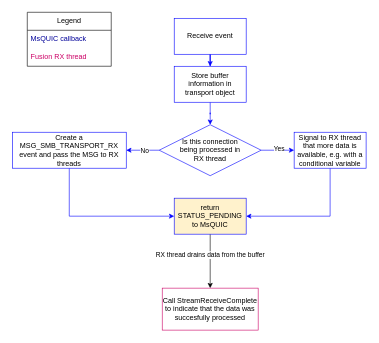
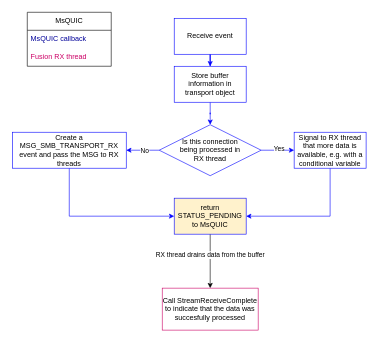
  <mxCell id="0" />
  <mxCell id="1" parent="0" />
  <mxCell id="2" value="" style="edgeStyle=orthogonalEdgeStyle;rounded=0;orthogonalLoop=1;jettySize=auto;html=1;strokeColor=#0000FF;" edge="1" parent="1" source="3" target="5"><mxGeometry relative="1" as="geometry" /></mxCell>
  <mxCell id="3" value="Receive event" style="rounded=0;whiteSpace=wrap;html=1;strokeColor=#0000FF;" vertex="1" parent="1"><mxGeometry x="290" y="30" width="120" height="60" as="geometry" /></mxCell>
  <mxCell id="4" value="" style="edgeStyle=orthogonalEdgeStyle;rounded=0;orthogonalLoop=1;jettySize=auto;html=1;strokeColor=#0000FF;entryX=0.5;entryY=0;entryDx=0;entryDy=0;" edge="1" parent="1" source="5" target="21"><mxGeometry relative="1" as="geometry"><mxPoint x="350" y="220" as="targetPoint" /></mxGeometry></mxCell>
  <mxCell id="5" value="Store buffer information in transport object" style="rounded=0;whiteSpace=wrap;html=1;strokeColor=#0000FF;" vertex="1" parent="1"><mxGeometry x="290" y="110" width="120" height="60" as="geometry" /></mxCell>
  <mxCell id="6" value="" style="edgeStyle=orthogonalEdgeStyle;rounded=0;orthogonalLoop=1;jettySize=auto;html=1;strokeColor=#0000FF;exitX=0;exitY=0.5;exitDx=0;exitDy=0;" edge="1" parent="1" source="21" target="11"><mxGeometry relative="1" as="geometry"><mxPoint x="290" y="250" as="sourcePoint" /></mxGeometry></mxCell>
  <mxCell id="7" value="No" style="edgeLabel;html=1;align=center;verticalAlign=middle;resizable=0;points=[];strokeColor=#0000FF;" vertex="1" connectable="0" parent="6"><mxGeometry x="0.175" y="-1" relative="1" as="geometry"><mxPoint x="7" y="1" as="offset" /></mxGeometry></mxCell>
  <mxCell id="8" value="" style="edgeStyle=orthogonalEdgeStyle;rounded=0;orthogonalLoop=1;jettySize=auto;html=1;strokeColor=#0000FF;exitX=1;exitY=0.5;exitDx=0;exitDy=0;" edge="1" parent="1" source="21" target="13"><mxGeometry relative="1" as="geometry"><mxPoint x="410" y="250" as="sourcePoint" /></mxGeometry></mxCell>
  <mxCell id="9" value="Yes" style="edgeLabel;html=1;align=center;verticalAlign=middle;resizable=0;points=[];strokeColor=#0000FF;" vertex="1" connectable="0" parent="8"><mxGeometry x="0.05" y="3" relative="1" as="geometry"><mxPoint as="offset" /></mxGeometry></mxCell>
  <mxCell id="10" style="edgeStyle=orthogonalEdgeStyle;rounded=0;orthogonalLoop=1;jettySize=auto;html=1;exitX=0.5;exitY=1;exitDx=0;exitDy=0;entryX=0;entryY=0.5;entryDx=0;entryDy=0;strokeColor=#0000FF;" edge="1" parent="1" source="11" target="16"><mxGeometry relative="1" as="geometry" /></mxCell>
  <mxCell id="11" value="&lt;div&gt;Create a MSG_SMB_TRANSPORT_RX&lt;/div&gt;&lt;div&gt;event and pass the MSG to RX threads&lt;/div&gt;" style="rounded=0;whiteSpace=wrap;html=1;strokeColor=#0000FF;" vertex="1" parent="1"><mxGeometry x="20" y="220" width="190" height="60" as="geometry" /></mxCell>
  <mxCell id="12" style="edgeStyle=orthogonalEdgeStyle;rounded=0;orthogonalLoop=1;jettySize=auto;html=1;exitX=0.5;exitY=1;exitDx=0;exitDy=0;entryX=1;entryY=0.5;entryDx=0;entryDy=0;strokeColor=#0000FF;" edge="1" parent="1" source="13" target="16"><mxGeometry relative="1" as="geometry" /></mxCell>
  <mxCell id="13" value="Signal to RX thread that more data is available, e.g. with a conditional variable" style="rounded=0;whiteSpace=wrap;html=1;strokeColor=#0000FF;" vertex="1" parent="1"><mxGeometry x="490" y="220" width="120" height="60" as="geometry" /></mxCell>
  <mxCell id="14" value="" style="edgeStyle=orthogonalEdgeStyle;rounded=0;orthogonalLoop=1;jettySize=auto;html=1;" edge="1" parent="1" source="16" target="17"><mxGeometry relative="1" as="geometry" /></mxCell>
  <mxCell id="15" value="RX thread drains data from the buffer" style="edgeLabel;html=1;align=center;verticalAlign=middle;resizable=0;points=[];strokeColor=#CC0066;fillColor=none;" vertex="1" connectable="0" parent="14"><mxGeometry x="-0.24" y="-1" relative="1" as="geometry"><mxPoint as="offset" /></mxGeometry></mxCell>
  <mxCell id="16" value="return STATUS_PENDING to MsQUIC" style="rounded=0;whiteSpace=wrap;html=1;strokeColor=#0000FF;fillColor=#fff2cc;" vertex="1" parent="1"><mxGeometry x="290" y="330" width="120" height="60" as="geometry" /></mxCell>
  <mxCell id="17" value="Call StreamReceiveComplete to indicate that the data was succesfully processed" style="rounded=0;whiteSpace=wrap;html=1;strokeColor=#CC0066;fillColor=none;" vertex="1" parent="1"><mxGeometry x="270" y="480" width="160" height="70" as="geometry" /></mxCell>
- <mxCell id="18" value="Legend" style="swimlane;fontStyle=0;childLayout=stackLayout;horizontal=1;startSize=30;horizontalStack=0;resizeParent=1;resizeParentMax=0;resizeLast=0;collapsible=1;marginBottom=0;whiteSpace=wrap;html=1;" vertex="1" parent="1"><mxGeometry x="45" y="20" width="140" height="90" as="geometry" /></mxCell>
+ <mxCell id="18" value="MsQUIC" style="swimlane;fontStyle=0;childLayout=stackLayout;horizontal=1;startSize=30;horizontalStack=0;resizeParent=1;resizeParentMax=0;resizeLast=0;collapsible=1;marginBottom=0;whiteSpace=wrap;html=1;" vertex="1" parent="1"><mxGeometry x="45" y="20" width="140" height="90" as="geometry" /></mxCell>
  <mxCell id="19" value="&lt;span style=&quot;color: rgb(0, 0, 153);&quot;&gt;MsQUIC callback&lt;/span&gt;" style="text;strokeColor=none;fillColor=none;align=left;verticalAlign=middle;spacingLeft=4;spacingRight=4;overflow=hidden;points=[[0,0.5],[1,0.5]];portConstraint=eastwest;rotatable=0;whiteSpace=wrap;html=1;" vertex="1" parent="18"><mxGeometry y="30" width="140" height="30" as="geometry" /></mxCell>
  <mxCell id="20" value="&lt;span style=&quot;color: rgb(204, 0, 102);&quot;&gt;Fusion RX thread&lt;/span&gt;" style="text;strokeColor=none;fillColor=none;align=left;verticalAlign=middle;spacingLeft=4;spacingRight=4;overflow=hidden;points=[[0,0.5],[1,0.5]];portConstraint=eastwest;rotatable=0;whiteSpace=wrap;html=1;" vertex="1" parent="18"><mxGeometry y="60" width="140" height="30" as="geometry" /></mxCell>
  <mxCell id="21" value="&lt;div&gt;Is this connection&lt;/div&gt;&lt;div&gt;being processed in&lt;/div&gt;&lt;div&gt;RX thread&lt;/div&gt;" style="rhombus;whiteSpace=wrap;html=1;strokeColor=#0000FF;" vertex="1" parent="1"><mxGeometry x="265" y="207.5" width="170" height="85" as="geometry" /></mxCell>
